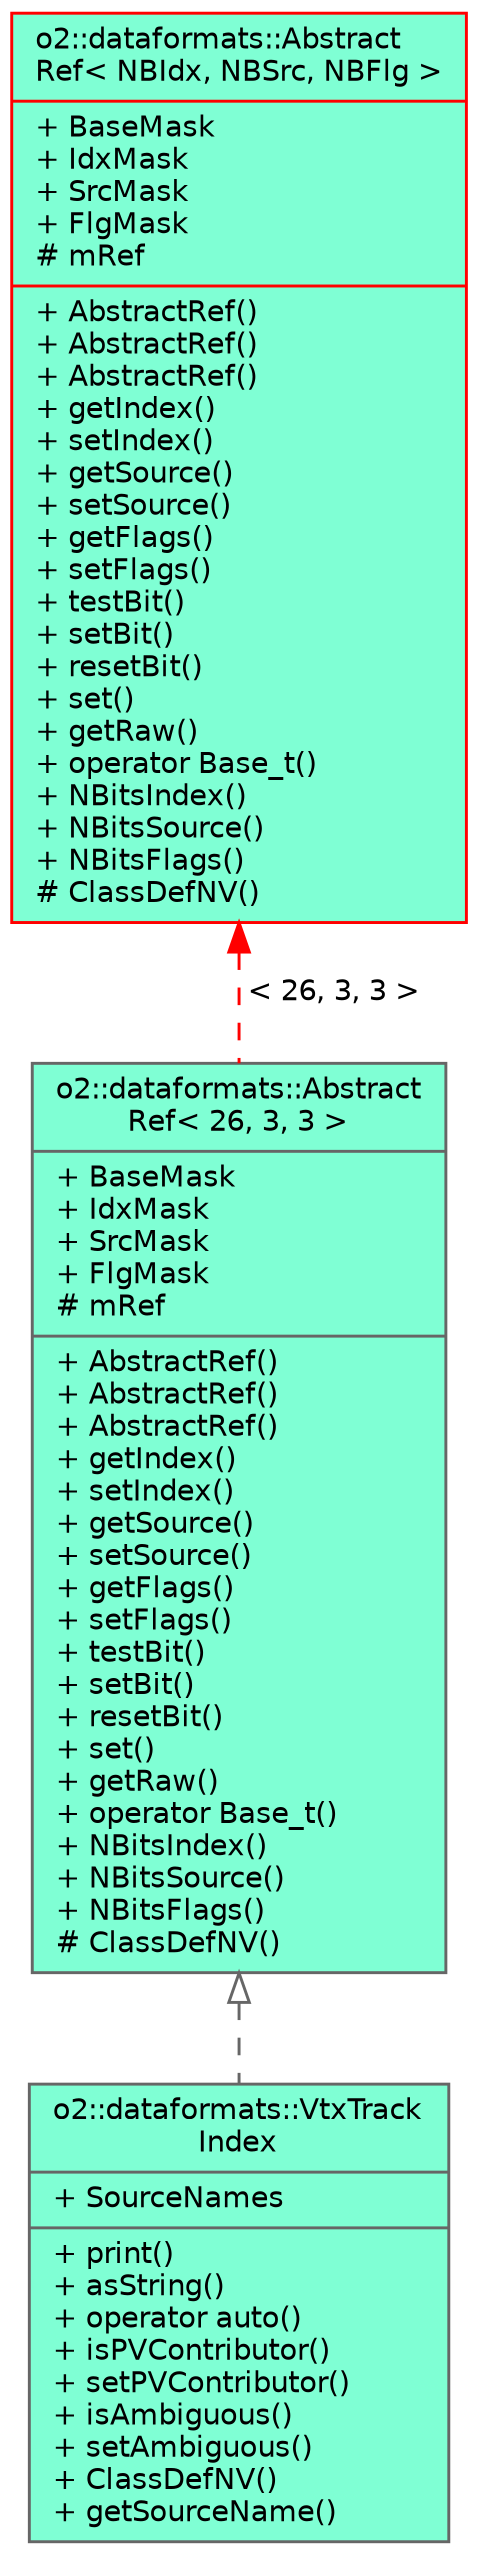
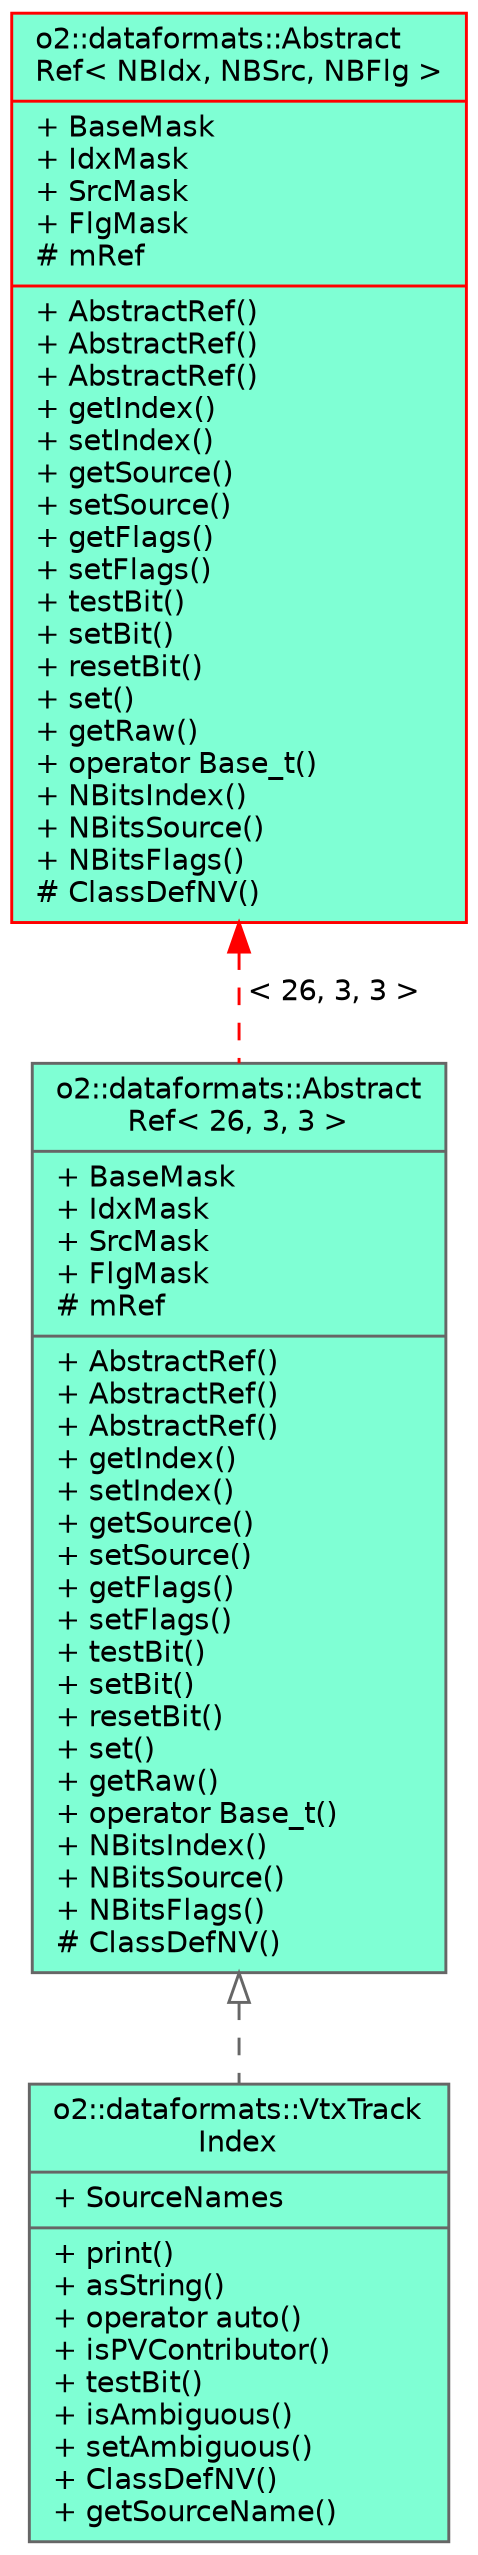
  digraph {
    node [color=gray40 fillcolor=aquamarine fontname=Helvetica fontsize=10 shape=record style=filled]
    edge [dir=back fontname=Helvetica fontsize=10 labelfontname=Helvetica labelfontsize=10 style=dashed]
    n1 [color=red fontcolor=black height=0.2 label="{o2::dataformats::Abstract\lRef\< NBIdx, NBSrc, NBFlg \>\n|+ BaseMask\l+ IdxMask\l+ SrcMask\l+ FlgMask\l# mRef\l|+ AbstractRef()\l+ AbstractRef()\l+ AbstractRef()\l+ getIndex()\l+ setIndex()\l+ getSource()\l+ setSource()\l+ getFlags()\l+ setFlags()\l+ testBit()\l+ setBit()\l+ resetBit()\l+ set()\l+ getRaw()\l+ operator Base_t()\l+ NBitsIndex()\l+ NBitsSource()\l+ NBitsFlags()\l# ClassDefNV()\l}" width=0.4]
    n2 [height=0.2 label="{o2::dataformats::Abstract\lRef\< 26, 3, 3 \>\n|+ BaseMask\l+ IdxMask\l+ SrcMask\l+ FlgMask\l# mRef\l|+ AbstractRef()\l+ AbstractRef()\l+ AbstractRef()\l+ getIndex()\l+ setIndex()\l+ getSource()\l+ setSource()\l+ getFlags()\l+ setFlags()\l+ testBit()\l+ setBit()\l+ resetBit()\l+ set()\l+ getRaw()\l+ operator Base_t()\l+ NBitsIndex()\l+ NBitsSource()\l+ NBitsFlags()\l# ClassDefNV()\l}" width=0.4]
-   n3 [height=0.2 label="{o2::dataformats::VtxTrack\lIndex\n|+ SourceNames\l|+ print()\l+ asString()\l+ operator auto()\l+ isPVContributor()\l+ setPVContributor()\l+ isAmbiguous()\l+ setAmbiguous()\l+ ClassDefNV()\l+ getSourceName()\l}" width=0.4]
+   n3 [height=0.2 label="{o2::dataformats::VtxTrack\lIndex\n|+ SourceNames\l|+ print()\l+ asString()\l+ operator auto()\l+ isPVContributor()\l+ testBit()\l+ isAmbiguous()\l+ setAmbiguous()\l+ ClassDefNV()\l+ getSourceName()\l}" width=0.4]
    n1 -> n2 [color=red label=" \< 26, 3, 3 \>"]
    n2 -> n3 [arrowtail=onormal color=gray40]
  }
